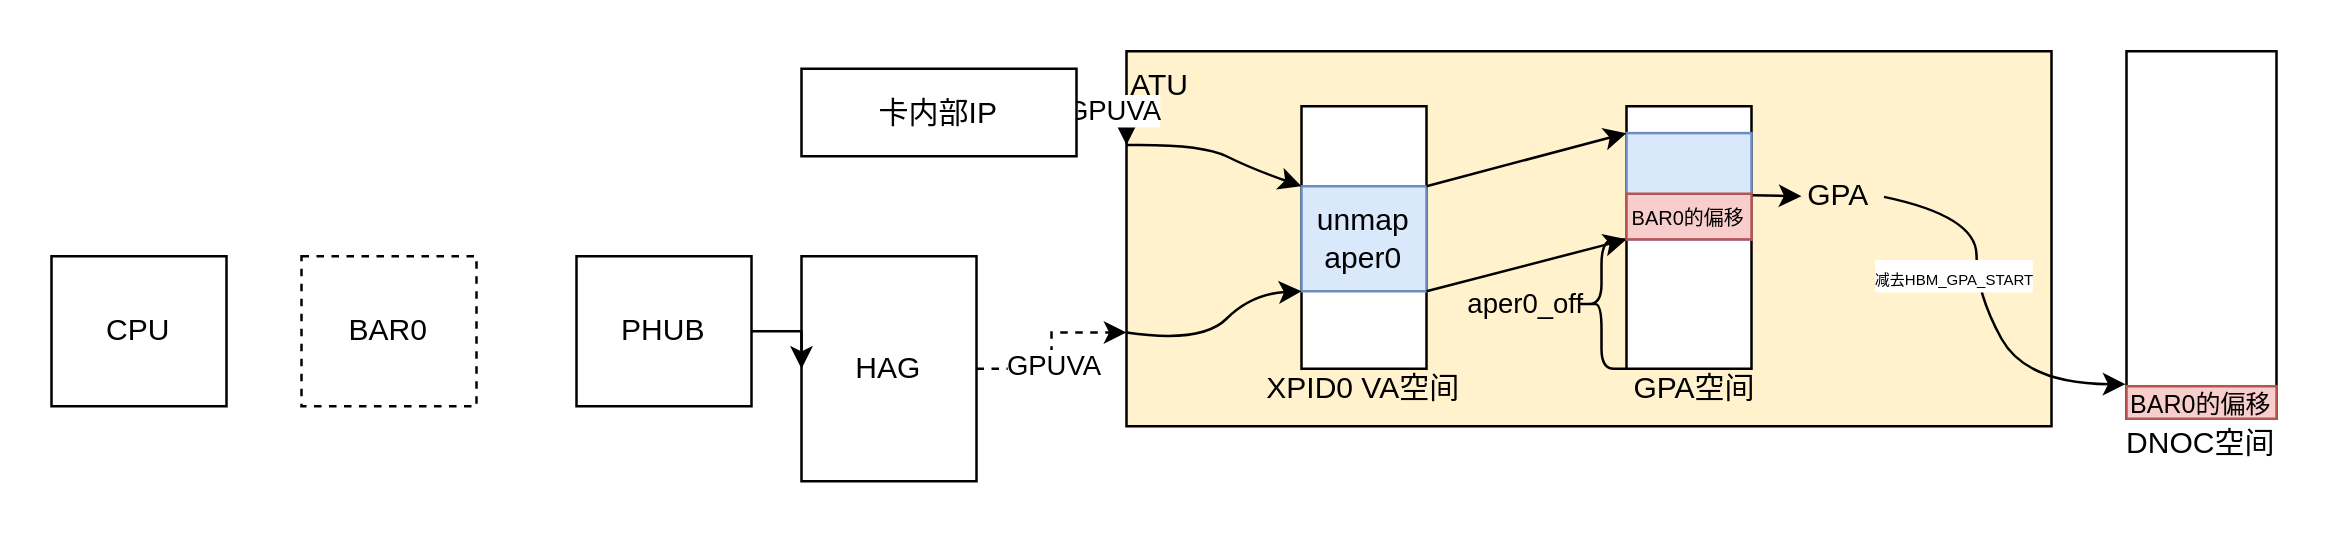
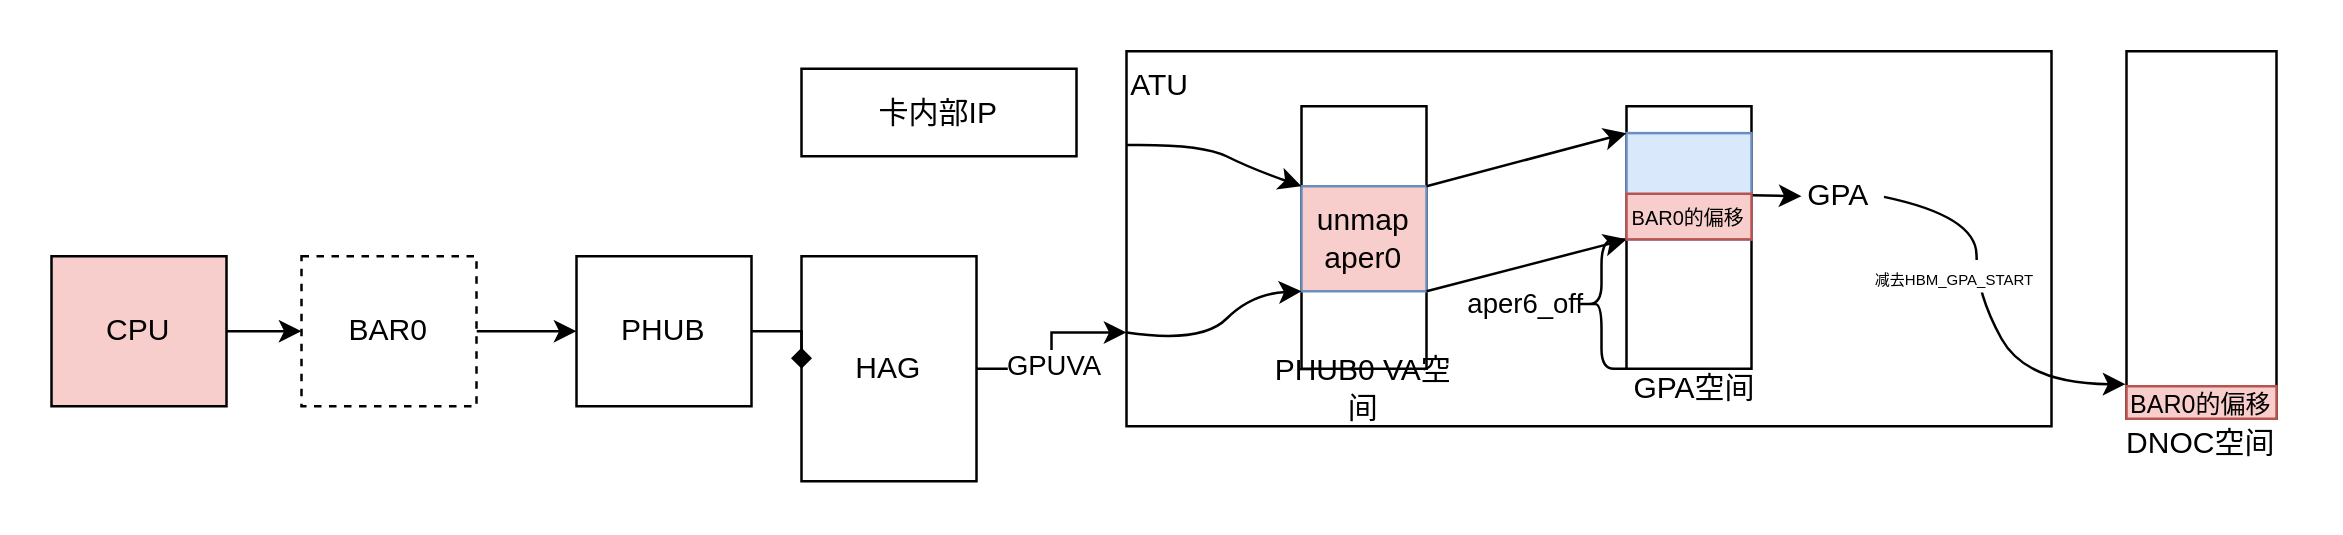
  <mxCell id="0" />
  <mxCell id="1" parent="0" />
- <mxCell id="2" value="ATU" style="rounded=0;whiteSpace=wrap;html=1;verticalAlign=top;align=left;fillColor=#fff2cc;" vertex="1" parent="1"><mxGeometry x="450" y="20" width="370" height="150" as="geometry" /></mxCell>
- <mxCell id="3" style="edgeStyle=orthogonalEdgeStyle;rounded=0;orthogonalLoop=1;jettySize=auto;html=1;exitX=1;exitY=0.5;exitDx=0;exitDy=0;entryX=0;entryY=0.75;entryDx=0;entryDy=0;dashed=1;" edge="1" parent="1" source="5" target="2"><mxGeometry relative="1" as="geometry" /></mxCell>
+ <mxCell id="2" value="ATU" style="rounded=0;whiteSpace=wrap;html=1;verticalAlign=top;align=left;" vertex="1" parent="1"><mxGeometry x="450" y="20" width="370" height="150" as="geometry" /></mxCell>
+ <mxCell id="3" style="edgeStyle=orthogonalEdgeStyle;rounded=0;orthogonalLoop=1;jettySize=auto;html=1;exitX=1;exitY=0.5;exitDx=0;exitDy=0;entryX=0;entryY=0.75;entryDx=0;entryDy=0;" edge="1" parent="1" source="5" target="2"><mxGeometry relative="1" as="geometry" /></mxCell>
  <mxCell id="4" value="GPUVA" style="edgeLabel;html=1;align=center;verticalAlign=middle;resizable=0;points=[];" vertex="1" connectable="0" parent="3"><mxGeometry x="-0.149" relative="1" as="geometry"><mxPoint as="offset" /></mxGeometry></mxCell>
  <mxCell id="5" value="HAG" style="rounded=0;whiteSpace=wrap;html=1;" vertex="1" parent="1"><mxGeometry x="320" y="102" width="70" height="90" as="geometry" /></mxCell>
- <mxCell id="6" style="edgeStyle=orthogonalEdgeStyle;rounded=0;orthogonalLoop=1;jettySize=auto;html=1;exitX=1;exitY=0.5;exitDx=0;exitDy=0;" edge="1" parent="1" source="7" target="5"><mxGeometry relative="1" as="geometry" /></mxCell>
+ <mxCell id="6" style="edgeStyle=orthogonalEdgeStyle;rounded=0;orthogonalLoop=1;jettySize=auto;html=1;exitX=1;exitY=0.5;exitDx=0;exitDy=0;endArrow=diamond;" edge="1" parent="1" source="7" target="5"><mxGeometry relative="1" as="geometry" /></mxCell>
  <mxCell id="7" value="PHUB" style="rounded=0;whiteSpace=wrap;html=1;" vertex="1" parent="1"><mxGeometry x="230" y="102" width="70" height="60" as="geometry" /></mxCell>
+ <mxCell id="8" value="" style="edgeStyle=orthogonalEdgeStyle;rounded=0;orthogonalLoop=1;jettySize=auto;html=1;" edge="1" parent="1" source="9" target="7"><mxGeometry relative="1" as="geometry" /></mxCell>
  <mxCell id="9" value="BAR0" style="rounded=0;whiteSpace=wrap;html=1;dashed=1;" vertex="1" parent="1"><mxGeometry x="120" y="102" width="70" height="60" as="geometry" /></mxCell>
- <mxCell id="11" value="CPU" style="rounded=0;whiteSpace=wrap;html=1;" vertex="1" parent="1"><mxGeometry x="20" y="102" width="70" height="60" as="geometry" /></mxCell>
- <mxCell id="12" style="edgeStyle=orthogonalEdgeStyle;rounded=0;orthogonalLoop=1;jettySize=auto;html=1;exitX=1;exitY=0.5;exitDx=0;exitDy=0;entryX=0;entryY=0.25;entryDx=0;entryDy=0;" edge="1" parent="1" source="14" target="2"><mxGeometry relative="1" as="geometry" /></mxCell>
- <mxCell id="13" value="GPUVA" style="edgeLabel;html=1;align=center;verticalAlign=middle;resizable=0;points=[];" vertex="1" connectable="0" parent="12"><mxGeometry x="-0.177" y="1" relative="1" as="geometry"><mxPoint as="offset" /></mxGeometry></mxCell>
+ <mxCell id="10" value="" style="edgeStyle=orthogonalEdgeStyle;rounded=0;orthogonalLoop=1;jettySize=auto;html=1;" edge="1" parent="1" source="11" target="9"><mxGeometry relative="1" as="geometry" /></mxCell>
+ <mxCell id="11" value="CPU" style="rounded=0;whiteSpace=wrap;html=1;fillColor=#f8cecc;" vertex="1" parent="1"><mxGeometry x="20" y="102" width="70" height="60" as="geometry" /></mxCell>
  <mxCell id="14" value="卡内部IP" style="rounded=0;whiteSpace=wrap;html=1;" vertex="1" parent="1"><mxGeometry x="320" y="27" width="110" height="35" as="geometry" /></mxCell>
  <mxCell id="15" value="" style="rounded=0;whiteSpace=wrap;html=1;" vertex="1" parent="1"><mxGeometry x="520" y="42" width="50" height="105" as="geometry" /></mxCell>
- <mxCell id="16" value="XPID0 VA空间" style="text;html=1;strokeColor=none;fillColor=none;align=center;verticalAlign=middle;whiteSpace=wrap;rounded=0;" vertex="1" parent="1"><mxGeometry x="505" y="140" width="80" height="30" as="geometry" /></mxCell>
- <mxCell id="17" value="unmap aper0" style="rounded=0;whiteSpace=wrap;html=1;fillColor=#dae8fc;strokeColor=#6c8ebf;" vertex="1" parent="1"><mxGeometry x="520" y="74" width="50" height="42" as="geometry" /></mxCell>
+ <mxCell id="16" value="PHUB0 VA空间" style="text;html=1;strokeColor=none;fillColor=none;align=center;verticalAlign=middle;whiteSpace=wrap;rounded=0;" vertex="1" parent="1"><mxGeometry x="505" y="140" width="80" height="30" as="geometry" /></mxCell>
+ <mxCell id="17" value="unmap aper0" style="rounded=0;whiteSpace=wrap;html=1;fillColor=#f8cecc;strokeColor=#6c8ebf;" vertex="1" parent="1"><mxGeometry x="520" y="74" width="50" height="42" as="geometry" /></mxCell>
  <mxCell id="18" value="" style="curved=1;endArrow=classic;html=1;rounded=0;exitX=0;exitY=0.75;exitDx=0;exitDy=0;entryX=0;entryY=1;entryDx=0;entryDy=0;" edge="1" parent="1" source="2" target="17"><mxGeometry width="50" height="50" relative="1" as="geometry"><mxPoint x="500" y="167" as="sourcePoint" /><mxPoint x="520" y="117" as="targetPoint" /><Array as="points"><mxPoint x="480" y="137" /><mxPoint x="500" y="117" /></Array></mxGeometry></mxCell>
  <mxCell id="19" value="" style="curved=1;endArrow=classic;html=1;rounded=0;exitX=0;exitY=0.25;exitDx=0;exitDy=0;entryX=0;entryY=0;entryDx=0;entryDy=0;" edge="1" parent="1" source="2" target="17"><mxGeometry width="50" height="50" relative="1" as="geometry"><mxPoint x="500" y="127" as="sourcePoint" /><mxPoint x="550" y="77" as="targetPoint" /><Array as="points"><mxPoint x="480" y="57" /><mxPoint x="500" y="67" /></Array></mxGeometry></mxCell>
  <mxCell id="20" value="" style="rounded=0;whiteSpace=wrap;html=1;" vertex="1" parent="1"><mxGeometry x="650" y="42" width="50" height="105" as="geometry" /></mxCell>
  <mxCell id="21" value="GPA空间" style="text;html=1;strokeColor=none;fillColor=none;align=center;verticalAlign=middle;whiteSpace=wrap;rounded=0;" vertex="1" parent="1"><mxGeometry x="630" y="140" width="95" height="30" as="geometry" /></mxCell>
  <mxCell id="22" value="" style="rounded=0;whiteSpace=wrap;html=1;fillColor=#dae8fc;strokeColor=#6c8ebf;" vertex="1" parent="1"><mxGeometry x="650" y="52.75" width="50" height="42.5" as="geometry" /></mxCell>
  <mxCell id="23" value="" style="endArrow=classic;html=1;rounded=0;entryX=0;entryY=0;entryDx=0;entryDy=0;exitX=1;exitY=0;exitDx=0;exitDy=0;" edge="1" parent="1" source="17" target="22"><mxGeometry width="50" height="50" relative="1" as="geometry"><mxPoint x="590" y="74" as="sourcePoint" /><mxPoint x="640" y="67" as="targetPoint" /></mxGeometry></mxCell>
  <mxCell id="24" value="" style="endArrow=classic;html=1;rounded=0;entryX=0;entryY=1;entryDx=0;entryDy=0;exitX=1;exitY=1;exitDx=0;exitDy=0;" edge="1" parent="1" source="17" target="22"><mxGeometry width="50" height="50" relative="1" as="geometry"><mxPoint x="590" y="117" as="sourcePoint" /><mxPoint x="640" y="67" as="targetPoint" /></mxGeometry></mxCell>
  <mxCell id="25" value="" style="shape=curlyBracket;whiteSpace=wrap;html=1;rounded=1;labelPosition=left;verticalLabelPosition=middle;align=right;verticalAlign=middle;" vertex="1" parent="1"><mxGeometry x="630" y="95.25" width="20" height="51.75" as="geometry" /></mxCell>
- <mxCell id="26" value="&lt;font style=&quot;font-size: 11px;&quot;&gt;aper0_off&lt;/font&gt;" style="text;html=1;strokeColor=none;fillColor=none;align=center;verticalAlign=middle;whiteSpace=wrap;rounded=0;" vertex="1" parent="1"><mxGeometry x="580" y="106.13" width="60" height="30" as="geometry" /></mxCell>
+ <mxCell id="26" value="&lt;font style=&quot;font-size: 11px;&quot;&gt;aper6_off&lt;/font&gt;" style="text;html=1;strokeColor=none;fillColor=none;align=center;verticalAlign=middle;whiteSpace=wrap;rounded=0;" vertex="1" parent="1"><mxGeometry x="580" y="106.13" width="60" height="30" as="geometry" /></mxCell>
  <mxCell id="27" value="" style="endArrow=classic;html=1;rounded=0;exitX=0.6;exitY=0.75;exitDx=0;exitDy=0;exitPerimeter=0;" edge="1" parent="1"><mxGeometry width="50" height="50" relative="1" as="geometry"><mxPoint x="700" y="77.625" as="sourcePoint" /><mxPoint x="720" y="78" as="targetPoint" /></mxGeometry></mxCell>
  <mxCell id="28" value="" style="rounded=0;whiteSpace=wrap;html=1;" vertex="1" parent="1"><mxGeometry x="850" y="20" width="60" height="147" as="geometry" /></mxCell>
  <mxCell id="29" value="DNOC空间" style="text;html=1;strokeColor=none;fillColor=none;align=center;verticalAlign=middle;whiteSpace=wrap;rounded=0;" vertex="1" parent="1"><mxGeometry x="845" y="162" width="70" height="30" as="geometry" /></mxCell>
  <mxCell id="30" value="GPA" style="text;html=1;strokeColor=none;fillColor=none;align=center;verticalAlign=middle;whiteSpace=wrap;rounded=0;" vertex="1" parent="1"><mxGeometry x="717" y="63.25" width="36" height="30" as="geometry" /></mxCell>
  <mxCell id="31" value="" style="curved=1;endArrow=classic;html=1;rounded=0;entryX=-0.007;entryY=0.906;entryDx=0;entryDy=0;entryPerimeter=0;exitX=1;exitY=0.5;exitDx=0;exitDy=0;" edge="1" parent="1" source="30" target="28"><mxGeometry width="50" height="50" relative="1" as="geometry"><mxPoint x="720" y="97" as="sourcePoint" /><mxPoint x="770" y="47" as="targetPoint" /><Array as="points"><mxPoint x="790" y="86" /><mxPoint x="790" y="117" /><mxPoint x="810" y="153" /></Array></mxGeometry></mxCell>
  <mxCell id="32" value="&lt;font style=&quot;font-size: 6px;&quot;&gt;减去HBM_GPA_START&lt;/font&gt;" style="edgeLabel;html=1;align=center;verticalAlign=middle;resizable=0;points=[];" vertex="1" connectable="0" parent="31"><mxGeometry x="-0.337" y="-10" relative="1" as="geometry"><mxPoint y="11" as="offset" /></mxGeometry></mxCell>
  <mxCell id="33" value="BAR0的偏移" style="rounded=0;whiteSpace=wrap;html=1;fillColor=#f8cecc;strokeColor=#b85450;fontSize=10;" vertex="1" parent="1"><mxGeometry x="850" y="154" width="60" height="13" as="geometry" /></mxCell>
  <mxCell id="34" value="&lt;font style=&quot;font-size: 8px;&quot;&gt;BAR0的偏移&lt;/font&gt;" style="rounded=0;whiteSpace=wrap;html=1;fillColor=#f8cecc;strokeColor=#b85450;fontSize=10;" vertex="1" parent="1"><mxGeometry x="650" y="77" width="50" height="18.25" as="geometry" /></mxCell>
